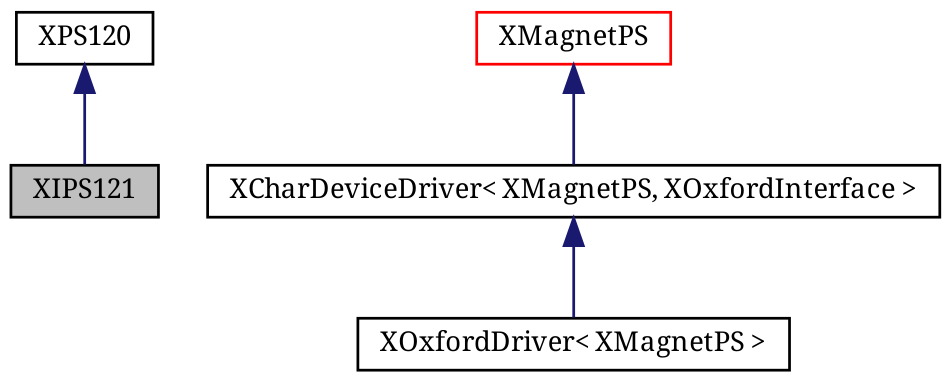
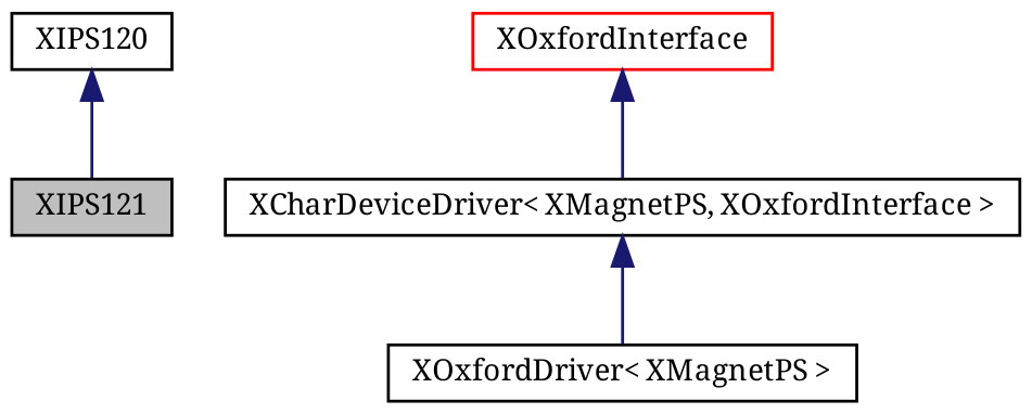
  digraph {
    fontname="Noto Serif"
    node [color=black fillcolor=white fontname="Noto Serif" fontsize=10 shape=record style=filled]
    edge [color=midnightblue dir=back fontname="Noto Serif" fontsize=10 labelfontname="FreeSans.ttf" labelfontsize=10 style=solid]
    n1 [fillcolor=grey75 fontcolor=black height=0.2 label=XIPS121 width=0.4]
-   n2 [height=0.2 label=XPS120 width=0.4]
+   n2 [height=0.2 label=XIPS120 width=0.4]
    n3 [height=0.2 label="XOxfordDriver\< XMagnetPS \>" width=0.4]
    n4 [height=0.2 label="XCharDeviceDriver\< XMagnetPS, XOxfordInterface \>" width=0.4]
-   n5 [color=red height=0.2 label=XMagnetPS width=0.4]
+   n5 [color=red height=0.2 label=XOxfordInterface width=0.4]
    n2 -> n1
    n4 -> n3
    n5 -> n4
  }
